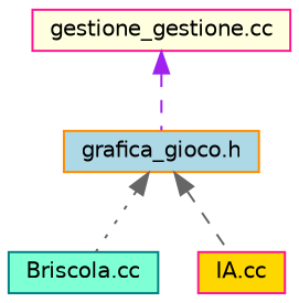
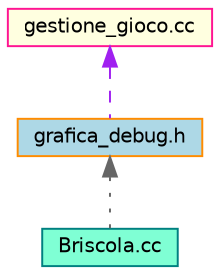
  digraph {
    node [color=deeppink fontname=Helvetica fontsize=10 shape=record style=filled]
    edge [color=gray40 dir=back fontname=Helvetica fontsize=10 labelfontname=Helvetica labelfontsize=10 style=dashed]
-   n1 [color=darkorange fillcolor=lightblue fontcolor=black height=0.2 label="grafica_gioco.h" width=0.4]
+   n1 [color=darkorange fillcolor=lightblue fontcolor=black height=0.2 label="grafica_debug.h" width=0.4]
    n2 [color=teal fillcolor=aquamarine height=0.2 label="Briscola.cc" width=0.4]
-   n3 [fillcolor=gold height=0.2 label="IA.cc" width=0.4]
-   n4 [fillcolor=lightyellow height=0.2 label="gestione_gestione.cc" width=0.4]
+   n4 [fillcolor=lightyellow height=0.2 label="gestione_gioco.cc" width=0.4]
    n1 -> n2 [style=dotted]
-   n1 -> n3
    n4 -> n1 [color=purple]
  }
